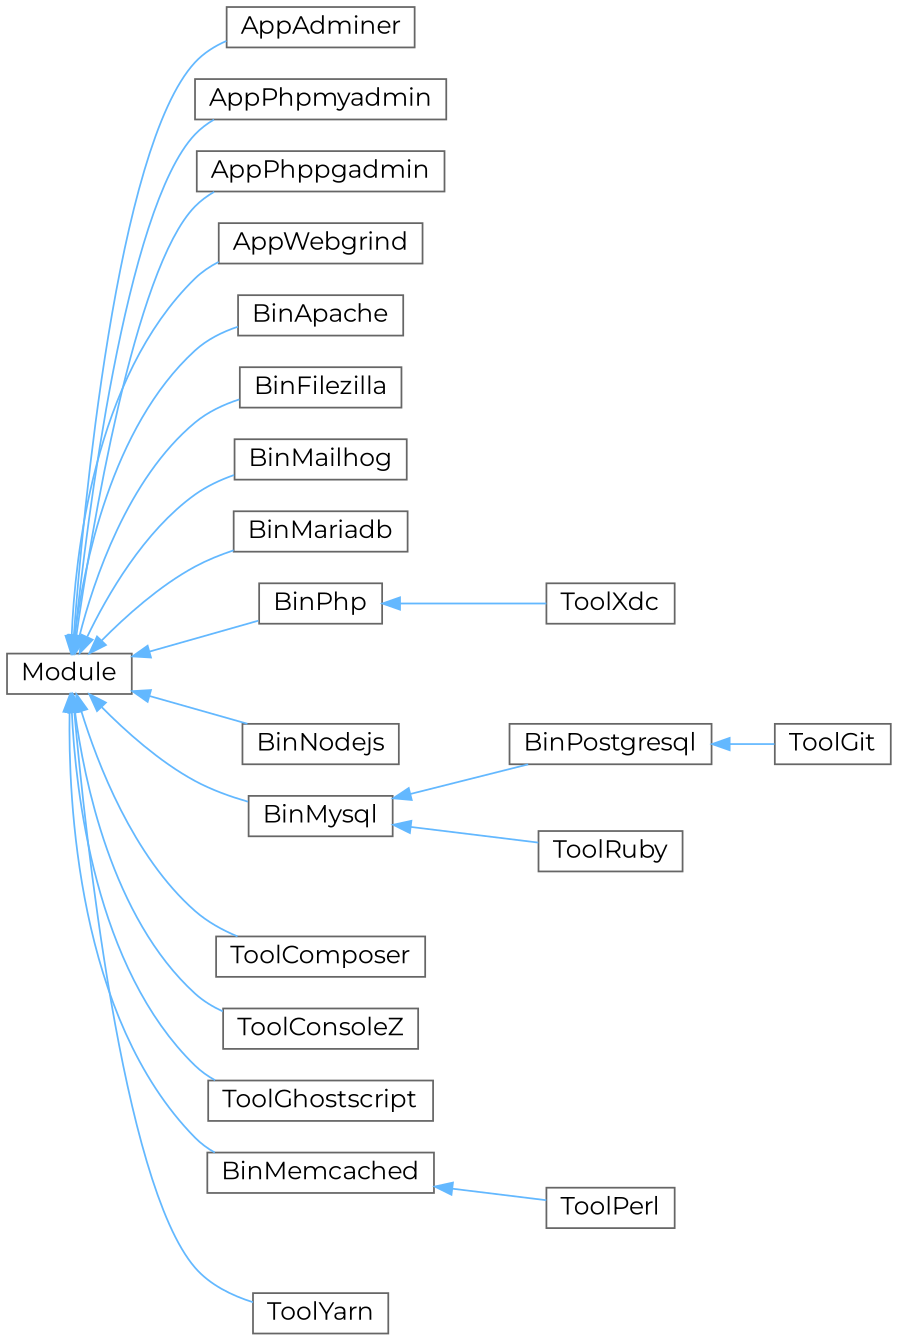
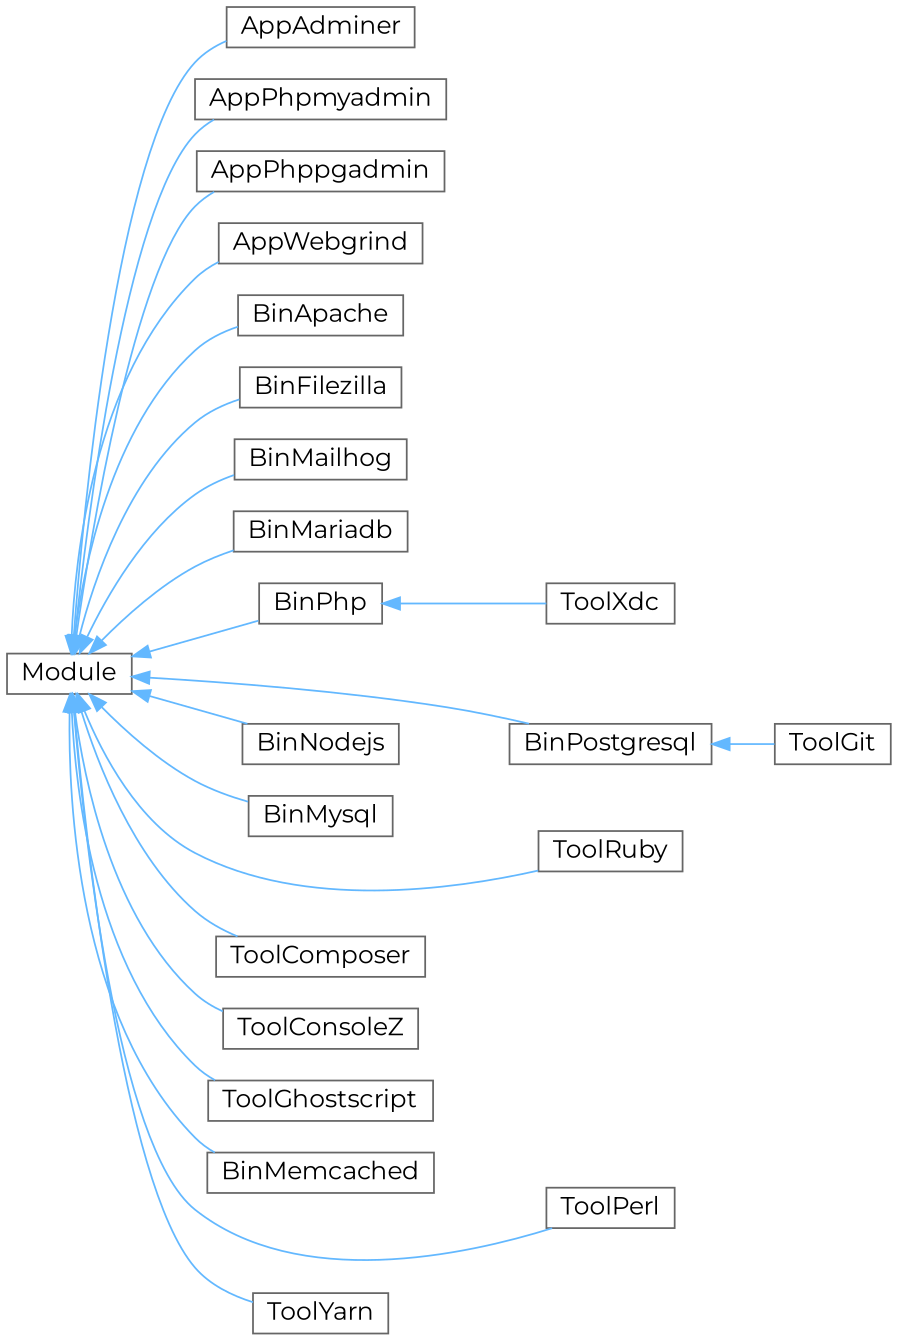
  digraph {
    fontname=Montserrat
    rankdir=LR
    node [color=grey40 fillcolor=white fontname=Montserrat fontsize=14 shape=box style=filled]
    edge [color=steelblue1 dir=back fontname=Montserrat fontsize=14 labelfontname=Helvetica labelfontsize=14 style=solid]
    n1 [height=0.2 label=Module width=0.4]
    n2 [height=0.2 label=AppAdminer width=0.4]
    n3 [height=0.2 label=AppPhpmyadmin width=0.4]
    n4 [height=0.2 label=AppPhppgadmin width=0.4]
    n5 [height=0.2 label=AppWebgrind width=0.4]
    n6 [height=0.2 label=BinApache width=0.4]
    n7 [height=0.2 label=BinFilezilla width=0.4]
    n8 [height=0.2 label=BinMailhog width=0.4]
    n9 [height=0.2 label=BinMariadb width=0.4]
    n10 [height=0.2 label=BinMemcached width=0.4]
    n11 [height=0.2 label=BinMysql width=0.4]
    n12 [height=0.2 label=BinNodejs width=0.4]
    n13 [height=0.2 label=BinPhp width=0.4]
    n14 [height=0.2 label=BinPostgresql width=0.4]
    n15 [height=0.2 label=ToolComposer width=0.4]
    n16 [height=0.2 label=ToolConsoleZ width=0.4]
    n17 [height=0.2 label=ToolGhostscript width=0.4]
    n18 [height=0.2 label=ToolPerl width=0.4]
    n19 [height=0.2 label=ToolRuby width=0.4]
    n20 [height=0.2 label=ToolYarn width=0.4]
    n21 [height=0.2 label=ToolXdc width=0.4]
    n22 [height=0.2 label=ToolGit width=0.4]
    n1 -> n2
    n1 -> n3
    n1 -> n4
    n1 -> n5
    n1 -> n6
    n1 -> n7
    n1 -> n8
    n1 -> n9
    n1 -> n10
    n1 -> n11
    n1 -> n12
    n1 -> n13
-   n11 -> n14
+   n1 -> n14
    n1 -> n15
    n1 -> n16
    n1 -> n17
-   n10 -> n18
-   n11 -> n19
+   n1 -> n18
+   n1 -> n19
    n1 -> n20
    n13 -> n21
    n14 -> n22
  }
